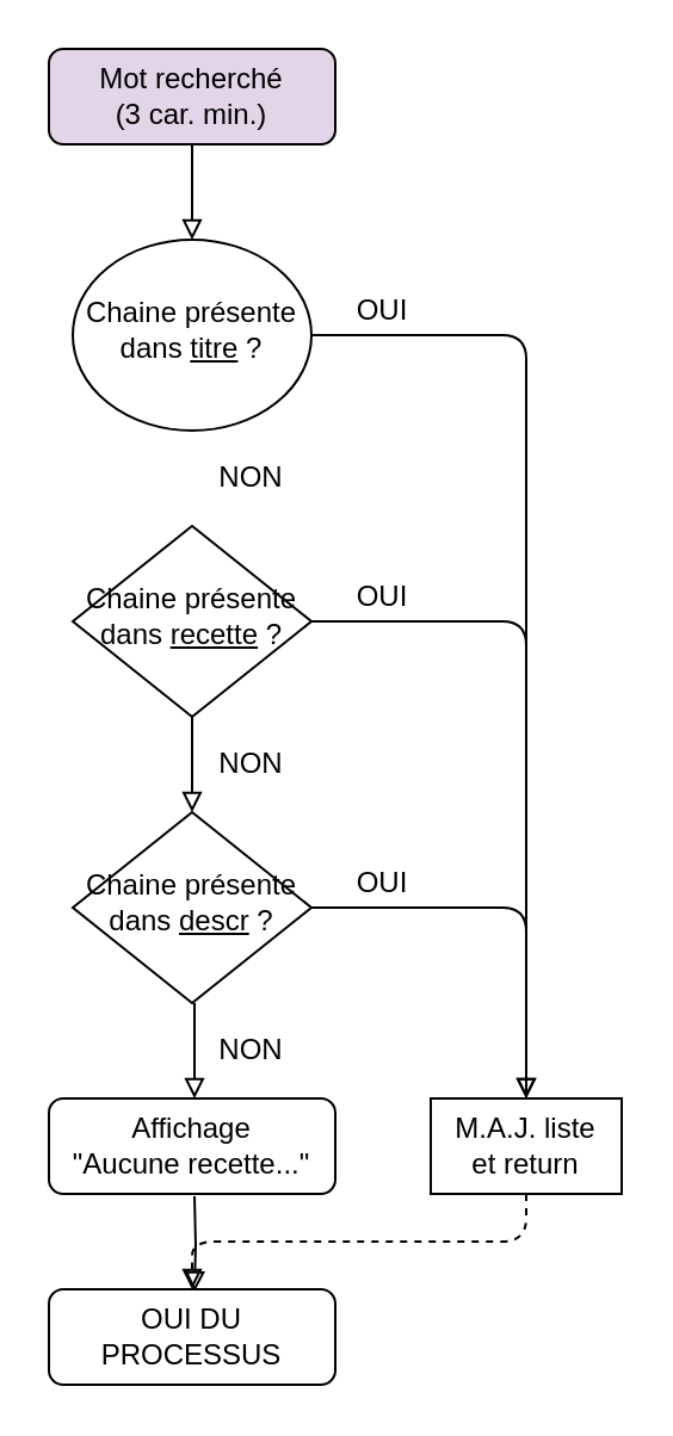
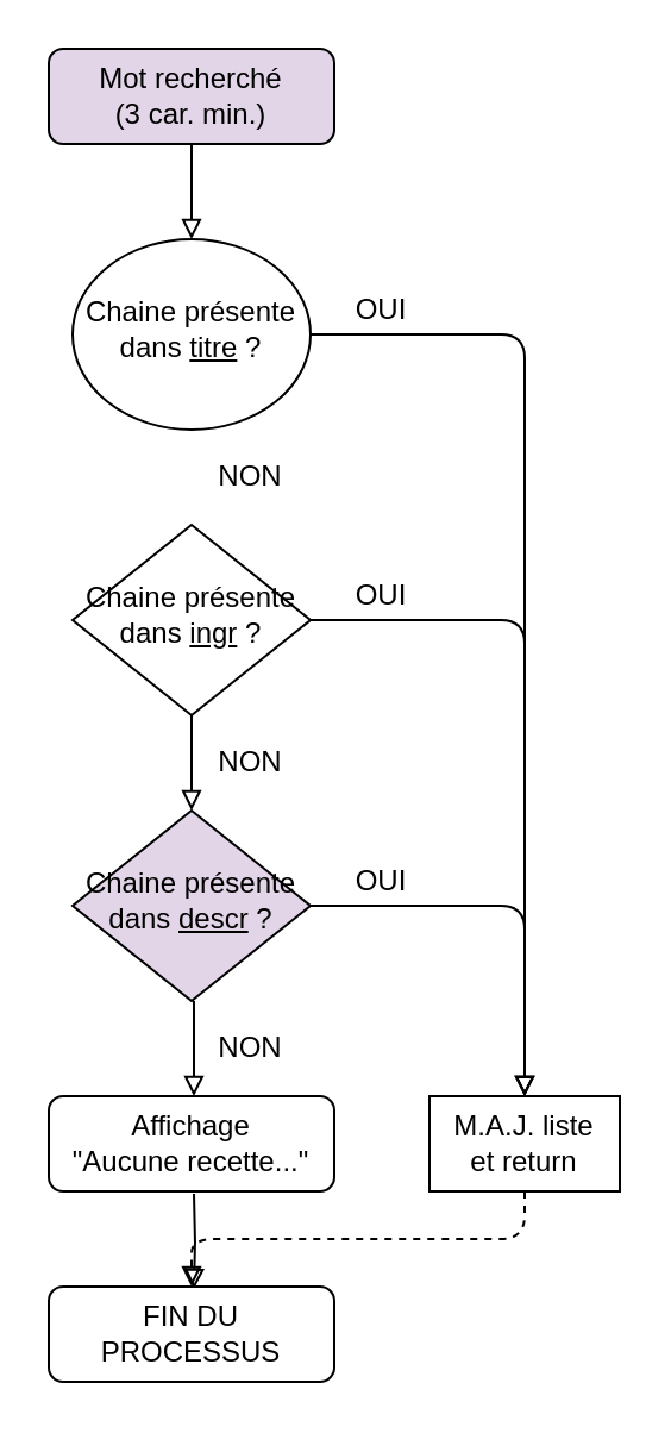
  <mxCell id="0" />
  <mxCell id="1" parent="0" />
  <mxCell id="2" value="" style="rounded=0;html=1;jettySize=auto;orthogonalLoop=1;fontSize=11;endArrow=block;endFill=0;strokeWidth=1;shadow=0;labelBackgroundColor=none;edgeStyle=orthogonalEdgeStyle;" parent="1" source="3" target="4" edge="1"><mxGeometry relative="1" as="geometry" /></mxCell>
  <mxCell id="3" value="&lt;div&gt;Mot recherché&lt;/div&gt;&lt;div&gt;(3 car. min.)&lt;/div&gt;" style="rounded=1;whiteSpace=wrap;html=1;fontSize=12;glass=0;strokeWidth=1;shadow=0;fillColor=#e1d5e7;" parent="1" vertex="1"><mxGeometry x="20" y="20" width="120" height="40" as="geometry" /></mxCell>
  <mxCell id="4" value="Chaine présente dans &lt;u&gt;titre&lt;/u&gt; ?" style="ellipse;whiteSpace=wrap;html=1;shadow=0;fontFamily=Helvetica;fontSize=12;align=center;strokeWidth=1;spacing=6;spacingTop=-4;" parent="1" vertex="1"><mxGeometry x="30" y="100" width="100" height="80" as="geometry" /></mxCell>
  <mxCell id="5" value="&lt;div&gt;M.A.J. liste&lt;/div&gt;&lt;div&gt;et return&lt;/div&gt;" style="whiteSpace=wrap;html=1;fontSize=12;glass=0;strokeWidth=1;shadow=0;rounded=0;" parent="1" vertex="1"><mxGeometry x="180" y="460" width="80" height="40" as="geometry" /></mxCell>
- <mxCell id="6" value="Chaine présente dans &lt;u&gt;recette&lt;/u&gt; ?" style="rhombus;whiteSpace=wrap;html=1;shadow=0;fontFamily=Helvetica;fontSize=12;align=center;strokeWidth=1;spacing=6;spacingTop=-4;" parent="1" vertex="1"><mxGeometry x="30" y="220" width="100" height="80" as="geometry" /></mxCell>
+ <mxCell id="6" value="Chaine présente dans &lt;u&gt;ingr&lt;/u&gt; ?" style="rhombus;whiteSpace=wrap;html=1;shadow=0;fontFamily=Helvetica;fontSize=12;align=center;strokeWidth=1;spacing=6;spacingTop=-4;" parent="1" vertex="1"><mxGeometry x="30" y="220" width="100" height="80" as="geometry" /></mxCell>
  <mxCell id="7" value="NON" style="text;html=1;strokeColor=none;fillColor=none;align=center;verticalAlign=middle;whiteSpace=wrap;rounded=0;" vertex="1" parent="1"><mxGeometry x="90" y="190" width="30" height="20" as="geometry" /></mxCell>
  <mxCell id="8" value="OUI" style="text;html=1;strokeColor=none;fillColor=none;align=center;verticalAlign=middle;whiteSpace=wrap;rounded=0;" vertex="1" parent="1"><mxGeometry x="140" y="120" width="40" height="20" as="geometry" /></mxCell>
  <mxCell id="9" value="OUI" style="text;html=1;strokeColor=none;fillColor=none;align=center;verticalAlign=middle;whiteSpace=wrap;rounded=0;" vertex="1" parent="1"><mxGeometry x="140" y="240" width="40" height="20" as="geometry" /></mxCell>
- <mxCell id="10" value="" style="endArrow=none;html=1;strokeColor=#000000;edgeStyle=orthogonalEdgeStyle;exitX=1;exitY=0.5;exitDx=0;exitDy=0;entryX=0.5;entryY=0;entryDx=0;entryDy=0;rounded=1;endFill=0;" edge="1" parent="1" source="4" target="5"><mxGeometry width="50" height="50" relative="1" as="geometry"><mxPoint x="180" y="340" as="sourcePoint" /><mxPoint x="230" y="290" as="targetPoint" /></mxGeometry></mxCell>
+ <mxCell id="10" value="" style="endArrow=block;html=1;strokeColor=#000000;edgeStyle=orthogonalEdgeStyle;exitX=1;exitY=0.5;exitDx=0;exitDy=0;entryX=0.5;entryY=0;entryDx=0;entryDy=0;rounded=1;endFill=0;" edge="1" parent="1" source="4" target="5"><mxGeometry width="50" height="50" relative="1" as="geometry"><mxPoint x="180" y="340" as="sourcePoint" /><mxPoint x="230" y="290" as="targetPoint" /></mxGeometry></mxCell>
  <mxCell id="11" value="" style="endArrow=block;html=1;rounded=1;strokeColor=#000000;edgeStyle=orthogonalEdgeStyle;exitX=1;exitY=0.5;exitDx=0;exitDy=0;endFill=0;entryX=0.5;entryY=0;entryDx=0;entryDy=0;" edge="1" parent="1" source="6" target="5"><mxGeometry width="50" height="50" relative="1" as="geometry"><mxPoint x="180" y="340" as="sourcePoint" /><mxPoint x="400" y="420" as="targetPoint" /></mxGeometry></mxCell>
- <mxCell id="12" value="Chaine présente dans &lt;u&gt;descr&lt;/u&gt; ?" style="rhombus;whiteSpace=wrap;html=1;shadow=0;fontFamily=Helvetica;fontSize=12;align=center;strokeWidth=1;spacing=6;spacingTop=-4;" vertex="1" parent="1"><mxGeometry x="30" y="340" width="100" height="80" as="geometry" /></mxCell>
+ <mxCell id="12" value="Chaine présente dans &lt;u&gt;descr&lt;/u&gt; ?" style="rhombus;whiteSpace=wrap;html=1;shadow=0;fontFamily=Helvetica;fontSize=12;align=center;strokeWidth=1;spacing=6;spacingTop=-4;fillColor=#e1d5e7;" vertex="1" parent="1"><mxGeometry x="30" y="340" width="100" height="80" as="geometry" /></mxCell>
  <mxCell id="13" value="" style="endArrow=block;html=1;strokeColor=#000000;edgeStyle=orthogonalEdgeStyle;curved=1;entryX=0.5;entryY=0;entryDx=0;entryDy=0;exitX=0.5;exitY=1;exitDx=0;exitDy=0;endFill=0;" edge="1" parent="1"><mxGeometry relative="1" as="geometry"><mxPoint x="80" y="300" as="sourcePoint" /><mxPoint x="80" y="340" as="targetPoint" /><Array as="points" /></mxGeometry></mxCell>
  <mxCell id="14" value="NON" style="text;html=1;strokeColor=none;fillColor=none;align=center;verticalAlign=middle;whiteSpace=wrap;rounded=0;" vertex="1" parent="1"><mxGeometry x="90" y="310" width="30" height="20" as="geometry" /></mxCell>
  <mxCell id="15" value="OUI" style="text;html=1;strokeColor=none;fillColor=none;align=center;verticalAlign=middle;whiteSpace=wrap;rounded=0;" vertex="1" parent="1"><mxGeometry x="140" y="360" width="40" height="20" as="geometry" /></mxCell>
  <mxCell id="16" value="" style="endArrow=block;html=1;strokeColor=#000000;edgeStyle=orthogonalEdgeStyle;curved=1;entryX=0.5;entryY=0;entryDx=0;entryDy=0;exitX=0.5;exitY=1;exitDx=0;exitDy=0;endFill=0;" edge="1" parent="1"><mxGeometry relative="1" as="geometry"><mxPoint x="81" y="420" as="sourcePoint" /><mxPoint x="81" y="460" as="targetPoint" /><Array as="points" /></mxGeometry></mxCell>
  <mxCell id="17" value="NON" style="text;html=1;strokeColor=none;fillColor=none;align=center;verticalAlign=middle;whiteSpace=wrap;rounded=0;" vertex="1" parent="1"><mxGeometry x="90" y="430" width="30" height="20" as="geometry" /></mxCell>
  <mxCell id="18" value="&lt;div&gt;Affichage&lt;/div&gt;&lt;div&gt;&quot;Aucune recette...&quot;&lt;/div&gt;" style="rounded=1;whiteSpace=wrap;html=1;fontSize=12;glass=0;strokeWidth=1;shadow=0;" vertex="1" parent="1"><mxGeometry x="20" y="460" width="120" height="40" as="geometry" /></mxCell>
  <mxCell id="19" value="" style="rounded=0;html=1;jettySize=auto;orthogonalLoop=1;fontSize=11;endArrow=block;endFill=0;strokeWidth=1;shadow=0;labelBackgroundColor=none;edgeStyle=orthogonalEdgeStyle;" edge="1" parent="1"><mxGeometry relative="1" as="geometry"><mxPoint x="81" y="501" as="sourcePoint" /><mxPoint x="81" y="541" as="targetPoint" /></mxGeometry></mxCell>
- <mxCell id="20" value="OUI DU PROCESSUS" style="rounded=1;whiteSpace=wrap;html=1;fontSize=12;glass=0;strokeWidth=1;shadow=0;" vertex="1" parent="1"><mxGeometry x="20" y="540" width="120" height="40" as="geometry" /></mxCell>
+ <mxCell id="20" value="FIN DU PROCESSUS" style="rounded=1;whiteSpace=wrap;html=1;fontSize=12;glass=0;strokeWidth=1;shadow=0;" vertex="1" parent="1"><mxGeometry x="20" y="540" width="120" height="40" as="geometry" /></mxCell>
  <mxCell id="21" value="" style="endArrow=block;html=1;rounded=1;strokeColor=#000000;edgeStyle=orthogonalEdgeStyle;exitX=1;exitY=0.5;exitDx=0;exitDy=0;endFill=0;entryX=0.5;entryY=0;entryDx=0;entryDy=0;" edge="1" parent="1" source="12" target="5"><mxGeometry width="50" height="50" relative="1" as="geometry"><mxPoint x="190" y="330" as="sourcePoint" /><mxPoint x="360" y="460" as="targetPoint" /></mxGeometry></mxCell>
  <mxCell id="22" value="" style="endArrow=block;html=1;rounded=1;strokeColor=#000000;edgeStyle=orthogonalEdgeStyle;exitX=0.5;exitY=1;exitDx=0;exitDy=0;entryX=0.5;entryY=0;entryDx=0;entryDy=0;endFill=0;dashed=1;" edge="1" parent="1" source="5" target="20"><mxGeometry width="50" height="50" relative="1" as="geometry"><mxPoint x="274" y="570" as="sourcePoint" /><mxPoint x="324" y="520" as="targetPoint" /></mxGeometry></mxCell>
